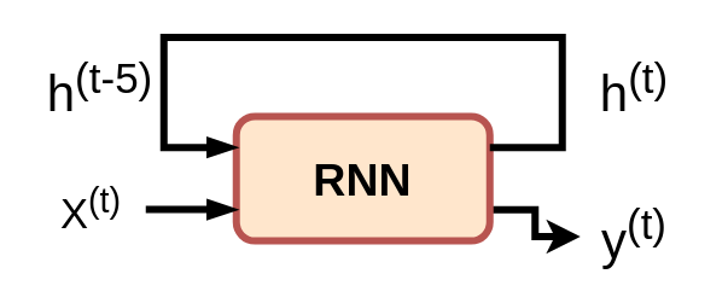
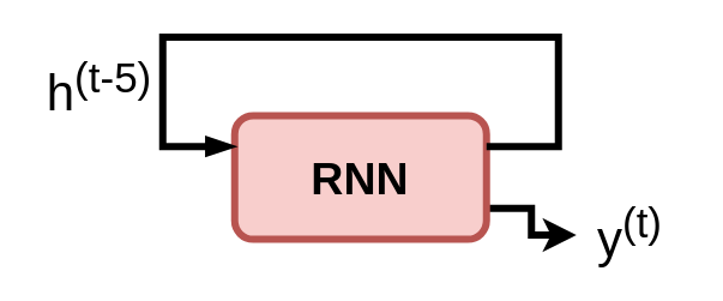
  <mxCell id="0" />
  <mxCell id="1" parent="0" />
  <mxCell id="2" style="edgeStyle=orthogonalEdgeStyle;rounded=0;orthogonalLoop=1;jettySize=auto;html=1;exitX=1;exitY=0.75;exitDx=0;exitDy=0;strokeWidth=4;entryX=0;entryY=0.5;entryDx=0;entryDy=0;" edge="1" parent="1" source="3" target="7"><mxGeometry relative="1" as="geometry"><mxPoint x="250" y="133" as="targetPoint" /></mxGeometry></mxCell>
- <mxCell id="3" value="&lt;font style=&quot;font-size: 25px;&quot;&gt;RNN&lt;/font&gt;" style="rounded=1;whiteSpace=wrap;html=1;fontSize=12;glass=0;strokeWidth=4;shadow=0;rotation=0;fillColor=#ffe6cc;strokeColor=#b85450;fontStyle=1;" vertex="1" parent="1"><mxGeometry x="130" y="63.63" width="140" height="68.75" as="geometry" /></mxCell>
- <mxCell id="4" style="edgeStyle=orthogonalEdgeStyle;rounded=0;orthogonalLoop=1;jettySize=auto;html=1;exitX=1;exitY=0.5;exitDx=0;exitDy=0;entryX=0;entryY=0.75;entryDx=0;entryDy=0;strokeWidth=4;endArrow=blockThin;endFill=1;" edge="1" parent="1" source="5" target="3"><mxGeometry relative="1" as="geometry" /></mxCell>
- <mxCell id="5" value="X&lt;sup&gt;(t)&lt;/sup&gt;" style="text;html=1;align=center;verticalAlign=middle;whiteSpace=wrap;rounded=0;fontSize=23;strokeWidth=4;" vertex="1" parent="1"><mxGeometry x="20" y="100" width="60" height="30" as="geometry" /></mxCell>
- <mxCell id="6" value="h&lt;sup&gt;(t)&lt;/sup&gt;" style="text;html=1;align=center;verticalAlign=middle;whiteSpace=wrap;rounded=0;fontSize=28;" vertex="1" parent="1"><mxGeometry x="320" y="33.63" width="60" height="30" as="geometry" /></mxCell>
+ <mxCell id="3" value="&lt;font style=&quot;font-size: 25px;&quot;&gt;RNN&lt;/font&gt;" style="rounded=1;whiteSpace=wrap;html=1;fontSize=12;glass=0;strokeWidth=4;shadow=0;rotation=0;fillColor=#f8cecc;strokeColor=#b85450;fontStyle=1" vertex="1" parent="1"><mxGeometry x="130" y="63.63" width="140" height="68.75" as="geometry" /></mxCell>
  <mxCell id="7" value="y&lt;sup&gt;(t)&lt;/sup&gt;" style="text;html=1;align=center;verticalAlign=middle;whiteSpace=wrap;rounded=0;fontSize=28;" vertex="1" parent="1"><mxGeometry x="320" y="115" width="60" height="30" as="geometry" /></mxCell>
  <mxCell id="8" value="h&lt;sup&gt;(t-5)&lt;/sup&gt;" style="text;html=1;align=center;verticalAlign=middle;whiteSpace=wrap;rounded=0;fontSize=28;" vertex="1" parent="1"><mxGeometry x="20" y="33.63" width="70" height="30" as="geometry" /></mxCell>
  <mxCell id="9" style="edgeStyle=orthogonalEdgeStyle;rounded=0;orthogonalLoop=1;jettySize=auto;html=1;exitX=1;exitY=0.25;exitDx=0;exitDy=0;entryX=0;entryY=0.25;entryDx=0;entryDy=0;strokeWidth=4;endArrow=blockThin;endFill=1;" edge="1" parent="1" source="3" target="3"><mxGeometry relative="1" as="geometry"><Array as="points"><mxPoint x="310" y="81" /><mxPoint x="310" y="20" /><mxPoint x="90" y="20" /><mxPoint x="90" y="81" /></Array></mxGeometry></mxCell>
